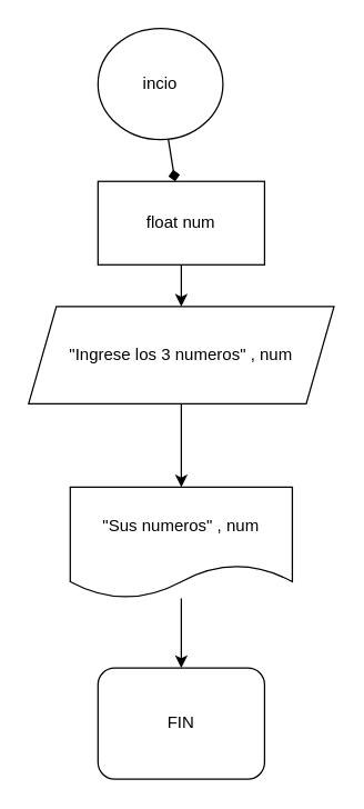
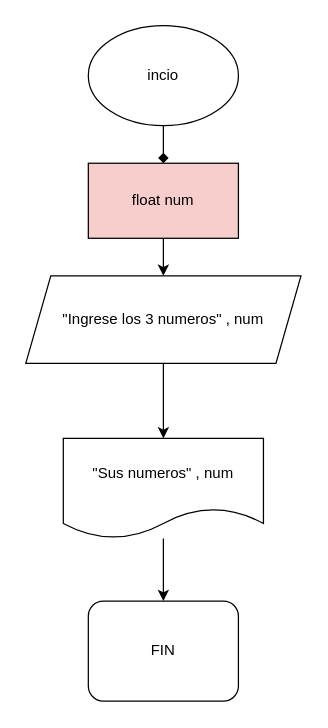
  <mxCell id="0" />
  <mxCell id="1" parent="0" />
  <mxCell id="2" style="edgeStyle=none;html=1;endArrow=diamond;" edge="1" parent="1" source="3" target="5"><mxGeometry relative="1" as="geometry" /></mxCell>
- <mxCell id="3" value="incio" style="ellipse;whiteSpace=wrap;html=1;" vertex="1" parent="1"><mxGeometry x="70" y="20" width="90" height="80" as="geometry" /></mxCell>
+ <mxCell id="3" value="incio" style="ellipse;whiteSpace=wrap;html=1;" vertex="1" parent="1"><mxGeometry x="70" y="20" width="120" height="80" as="geometry" /></mxCell>
  <mxCell id="4" style="edgeStyle=none;html=1;entryX=0.5;entryY=0;entryDx=0;entryDy=0;" edge="1" parent="1" source="5" target="7"><mxGeometry relative="1" as="geometry" /></mxCell>
- <mxCell id="5" value="float num" style="rounded=0;whiteSpace=wrap;html=1;" vertex="1" parent="1"><mxGeometry x="70" y="130" width="120" height="60" as="geometry" /></mxCell>
+ <mxCell id="5" value="float num" style="rounded=0;whiteSpace=wrap;html=1;fillColor=#f8cecc;" vertex="1" parent="1"><mxGeometry x="70" y="130" width="120" height="60" as="geometry" /></mxCell>
  <mxCell id="6" style="edgeStyle=none;html=1;" edge="1" parent="1" source="7"><mxGeometry relative="1" as="geometry"><mxPoint x="130" y="350" as="targetPoint" /></mxGeometry></mxCell>
  <mxCell id="7" value="&quot;Ingrese los 3 numeros&quot; , num" style="shape=parallelogram;perimeter=parallelogramPerimeter;whiteSpace=wrap;html=1;fixedSize=1;" vertex="1" parent="1"><mxGeometry x="20" y="220" width="220" height="70" as="geometry" /></mxCell>
  <mxCell id="8" style="edgeStyle=none;html=1;" edge="1" parent="1" source="9" target="10"><mxGeometry relative="1" as="geometry" /></mxCell>
  <mxCell id="9" value="&quot;Sus numeros&quot; , num" style="shape=document;whiteSpace=wrap;html=1;boundedLbl=1;" vertex="1" parent="1"><mxGeometry x="50" y="350" width="160" height="80" as="geometry" /></mxCell>
  <mxCell id="10" value="FIN" style="whiteSpace=wrap;html=1;rounded=1;" vertex="1" parent="1"><mxGeometry x="70" y="480" width="120" height="80" as="geometry" /></mxCell>
